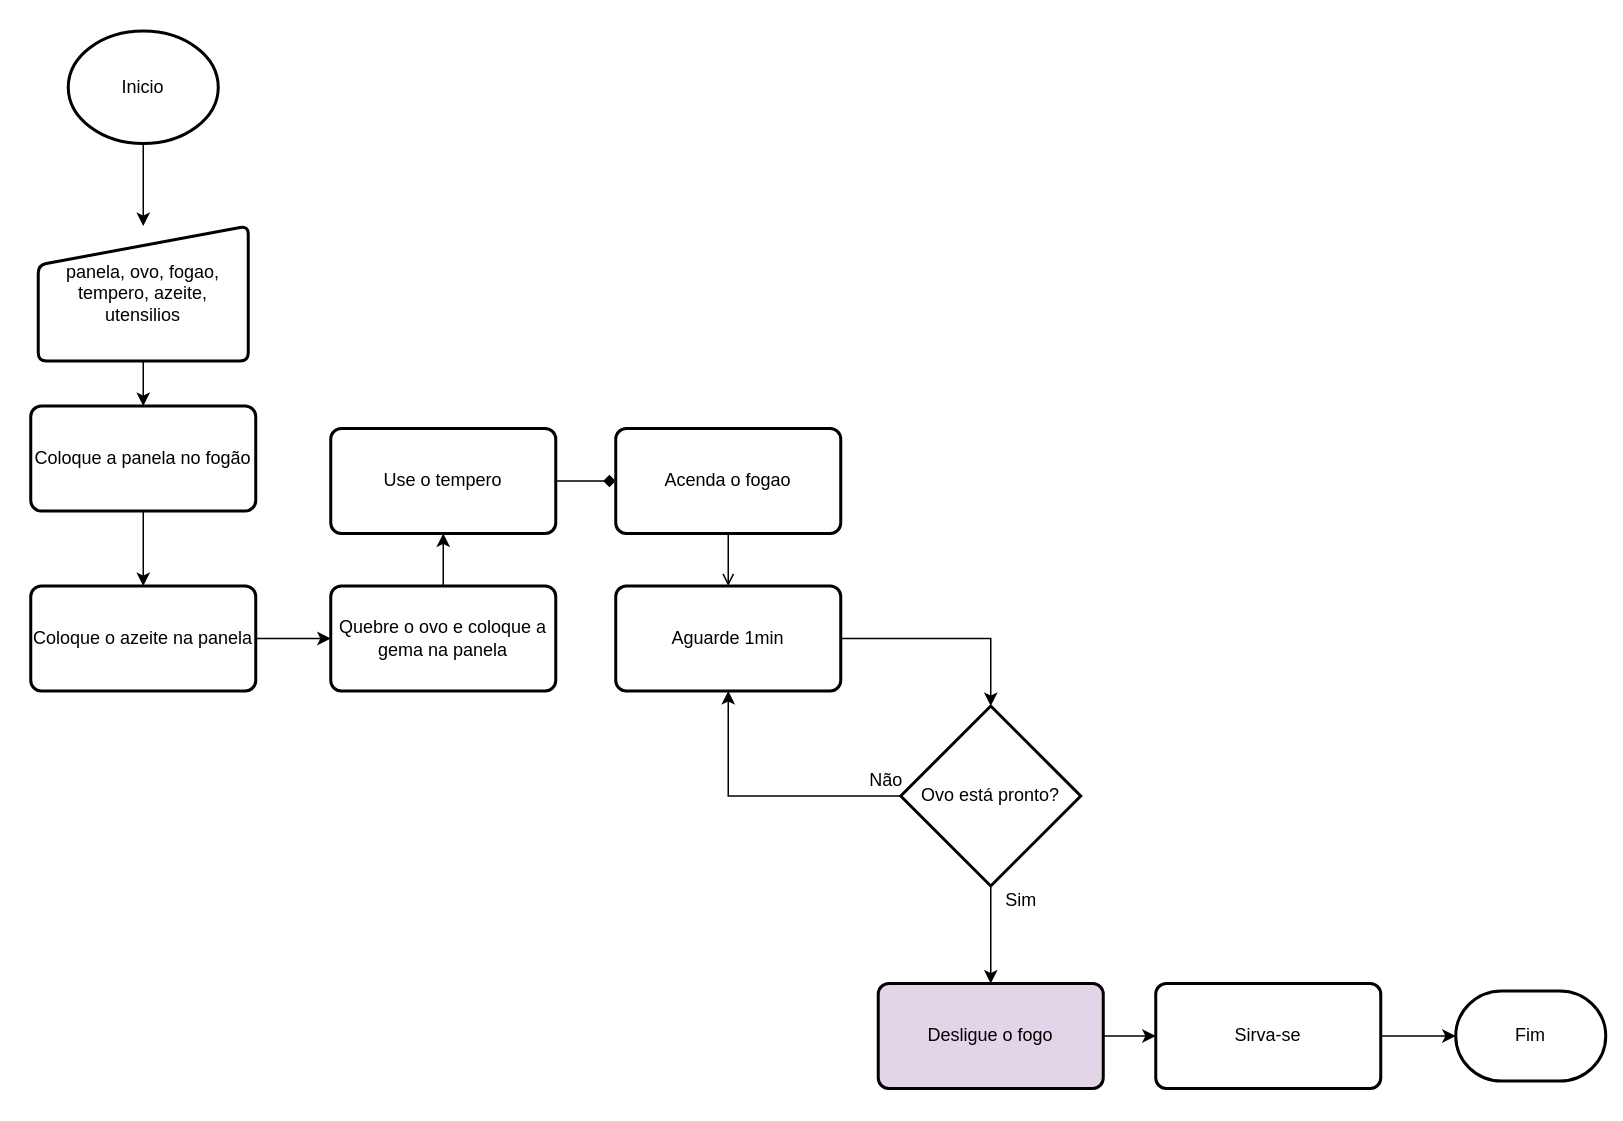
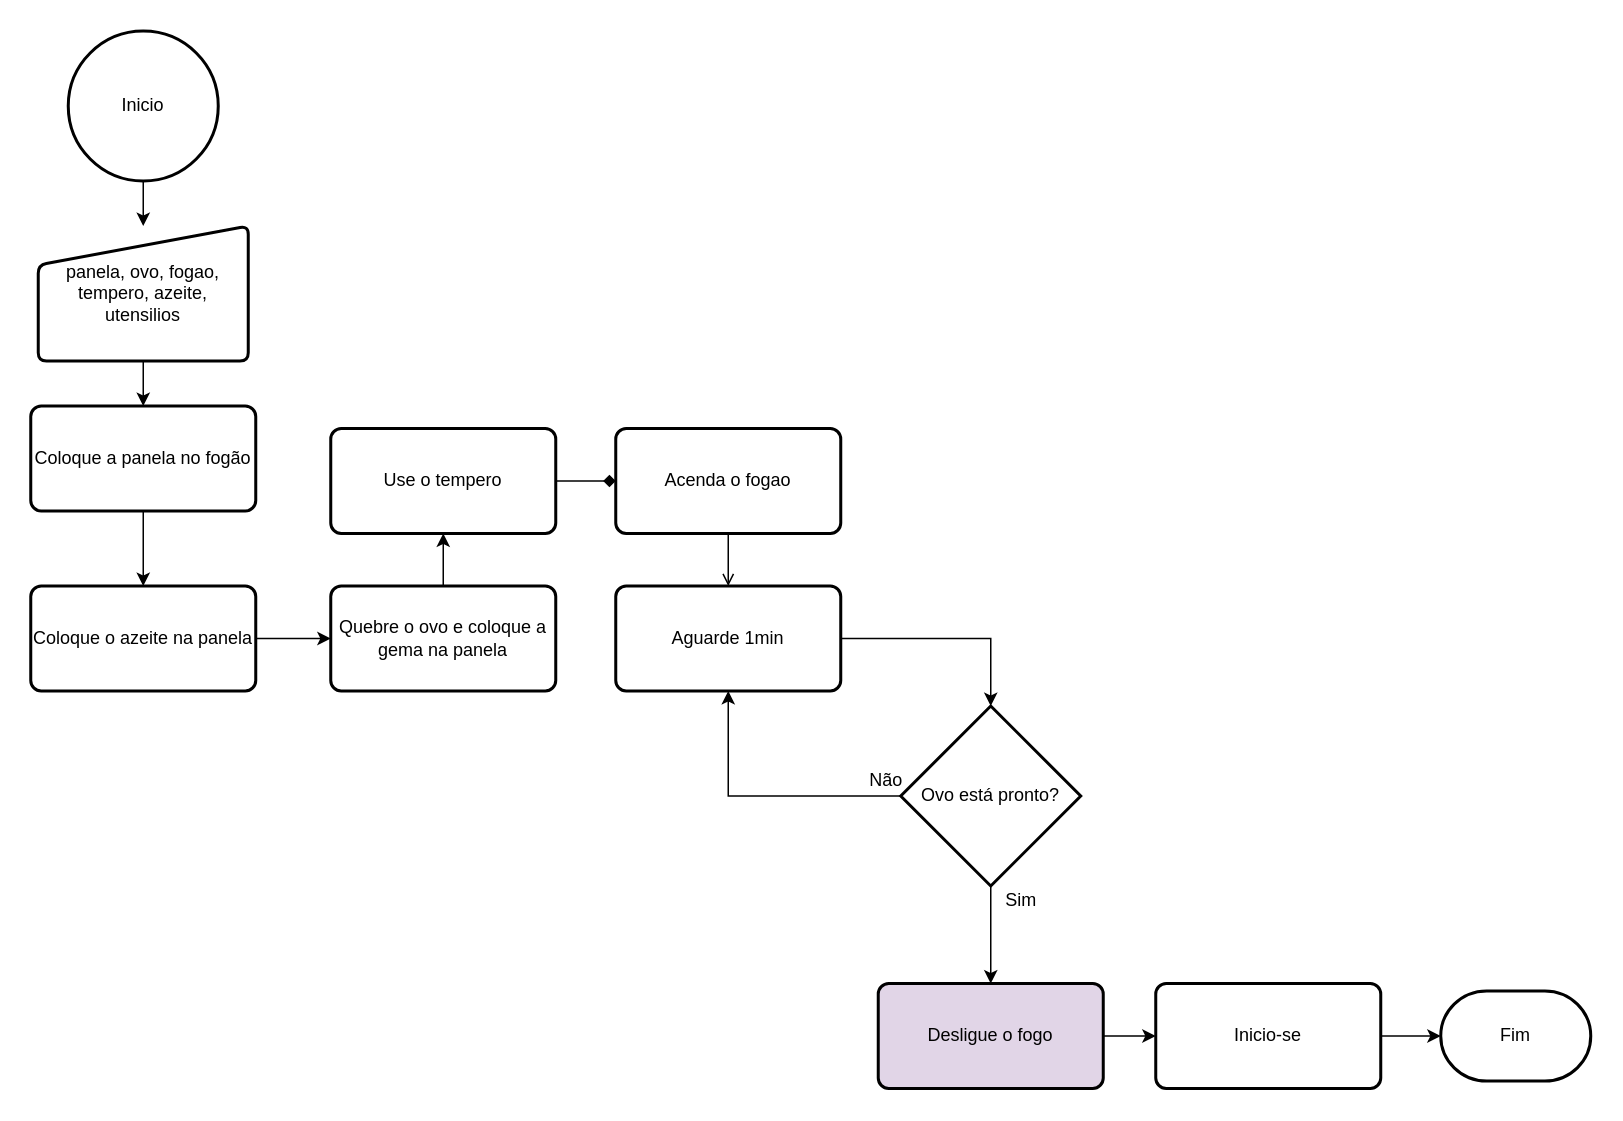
  <mxCell id="0" />
  <mxCell id="1" parent="0" />
  <mxCell id="2" value="" style="edgeStyle=orthogonalEdgeStyle;rounded=0;orthogonalLoop=1;jettySize=auto;html=1;" edge="1" parent="1" source="3" target="6"><mxGeometry relative="1" as="geometry"><Array as="points"><mxPoint x="95" y="160" /><mxPoint x="95" y="160" /></Array></mxGeometry></mxCell>
- <mxCell id="3" value="Inicio" style="strokeWidth=2;html=1;shape=mxgraph.flowchart.start_2;whiteSpace=wrap;" vertex="1" parent="1"><mxGeometry x="45" y="20" width="100" height="75" as="geometry" /></mxCell>
- <mxCell id="4" value="Fim" style="strokeWidth=2;html=1;shape=mxgraph.flowchart.terminator;whiteSpace=wrap;" vertex="1" parent="1"><mxGeometry x="970" y="660" width="100" height="60" as="geometry" /></mxCell>
+ <mxCell id="3" value="Inicio" style="strokeWidth=2;html=1;shape=mxgraph.flowchart.start_2;whiteSpace=wrap;" vertex="1" parent="1"><mxGeometry x="45" y="20" width="100" height="100" as="geometry" /></mxCell>
+ <mxCell id="4" value="Fim" style="strokeWidth=2;html=1;shape=mxgraph.flowchart.terminator;whiteSpace=wrap;" vertex="1" parent="1"><mxGeometry x="960" y="660" width="100" height="60" as="geometry" /></mxCell>
  <mxCell id="5" value="" style="edgeStyle=orthogonalEdgeStyle;rounded=0;orthogonalLoop=1;jettySize=auto;html=1;" edge="1" parent="1" source="6" target="8"><mxGeometry relative="1" as="geometry" /></mxCell>
  <mxCell id="6" value="panela, ovo, fogao, tempero, azeite, utensilios" style="html=1;strokeWidth=2;shape=manualInput;whiteSpace=wrap;rounded=1;size=26;arcSize=11;" vertex="1" parent="1"><mxGeometry x="25" y="150" width="140" height="90" as="geometry" /></mxCell>
  <mxCell id="7" value="" style="edgeStyle=orthogonalEdgeStyle;rounded=0;orthogonalLoop=1;jettySize=auto;html=1;" edge="1" parent="1" source="8" target="13"><mxGeometry relative="1" as="geometry" /></mxCell>
  <mxCell id="8" value="Coloque a panela no fogão" style="rounded=1;whiteSpace=wrap;html=1;absoluteArcSize=1;arcSize=14;strokeWidth=2;" vertex="1" parent="1"><mxGeometry x="20" y="270" width="150" height="70" as="geometry" /></mxCell>
  <mxCell id="9" style="edgeStyle=orthogonalEdgeStyle;rounded=0;orthogonalLoop=1;jettySize=auto;html=1;" edge="1" parent="1" source="11" target="21"><mxGeometry relative="1" as="geometry" /></mxCell>
  <mxCell id="10" style="edgeStyle=orthogonalEdgeStyle;rounded=0;orthogonalLoop=1;jettySize=auto;html=1;entryX=0.5;entryY=0;entryDx=0;entryDy=0;" edge="1" parent="1" source="11" target="25"><mxGeometry relative="1" as="geometry" /></mxCell>
  <mxCell id="11" value="Ovo está pronto?" style="strokeWidth=2;html=1;shape=mxgraph.flowchart.decision;whiteSpace=wrap;" vertex="1" parent="1"><mxGeometry x="600" y="470" width="120" height="120" as="geometry" /></mxCell>
  <mxCell id="12" value="" style="edgeStyle=orthogonalEdgeStyle;rounded=0;orthogonalLoop=1;jettySize=auto;html=1;" edge="1" parent="1" source="13" target="15"><mxGeometry relative="1" as="geometry" /></mxCell>
  <mxCell id="13" value="Coloque o azeite na panela" style="rounded=1;whiteSpace=wrap;html=1;absoluteArcSize=1;arcSize=14;strokeWidth=2;" vertex="1" parent="1"><mxGeometry x="20" y="390" width="150" height="70" as="geometry" /></mxCell>
  <mxCell id="14" value="" style="edgeStyle=orthogonalEdgeStyle;rounded=0;orthogonalLoop=1;jettySize=auto;html=1;" edge="1" parent="1" source="15" target="17"><mxGeometry relative="1" as="geometry" /></mxCell>
  <mxCell id="15" value="Quebre o ovo e coloque a gema na panela" style="rounded=1;whiteSpace=wrap;html=1;absoluteArcSize=1;arcSize=14;strokeWidth=2;" vertex="1" parent="1"><mxGeometry x="220" y="390" width="150" height="70" as="geometry" /></mxCell>
  <mxCell id="16" value="" style="edgeStyle=orthogonalEdgeStyle;rounded=0;orthogonalLoop=1;jettySize=auto;html=1;endArrow=diamond;" edge="1" parent="1" source="17" target="19"><mxGeometry relative="1" as="geometry" /></mxCell>
  <mxCell id="17" value="Use o tempero" style="rounded=1;whiteSpace=wrap;html=1;absoluteArcSize=1;arcSize=14;strokeWidth=2;" vertex="1" parent="1"><mxGeometry x="220" y="285" width="150" height="70" as="geometry" /></mxCell>
  <mxCell id="18" value="" style="edgeStyle=orthogonalEdgeStyle;rounded=0;orthogonalLoop=1;jettySize=auto;html=1;endArrow=open;" edge="1" parent="1" source="19" target="21"><mxGeometry relative="1" as="geometry" /></mxCell>
  <mxCell id="19" value="Acenda o fogao" style="rounded=1;whiteSpace=wrap;html=1;absoluteArcSize=1;arcSize=14;strokeWidth=2;" vertex="1" parent="1"><mxGeometry x="410" y="285" width="150" height="70" as="geometry" /></mxCell>
  <mxCell id="20" style="edgeStyle=orthogonalEdgeStyle;rounded=0;orthogonalLoop=1;jettySize=auto;html=1;" edge="1" parent="1" source="21" target="11"><mxGeometry relative="1" as="geometry" /></mxCell>
  <mxCell id="21" value="Aguarde 1min" style="rounded=1;whiteSpace=wrap;html=1;absoluteArcSize=1;arcSize=14;strokeWidth=2;" vertex="1" parent="1"><mxGeometry x="410" y="390" width="150" height="70" as="geometry" /></mxCell>
  <mxCell id="22" value="Sim" style="text;html=1;align=center;verticalAlign=middle;resizable=0;points=[];autosize=1;strokeColor=none;" vertex="1" parent="1"><mxGeometry x="660" y="590" width="40" height="20" as="geometry" /></mxCell>
  <mxCell id="23" value="Não" style="text;html=1;align=center;verticalAlign=middle;resizable=0;points=[];autosize=1;strokeColor=none;" vertex="1" parent="1"><mxGeometry x="570" y="510" width="40" height="20" as="geometry" /></mxCell>
  <mxCell id="24" value="" style="edgeStyle=orthogonalEdgeStyle;rounded=0;orthogonalLoop=1;jettySize=auto;html=1;" edge="1" parent="1" source="25" target="27"><mxGeometry relative="1" as="geometry" /></mxCell>
  <mxCell id="25" value="Desligue o fogo" style="rounded=1;whiteSpace=wrap;html=1;absoluteArcSize=1;arcSize=14;strokeWidth=2;fillColor=#e1d5e7;" vertex="1" parent="1"><mxGeometry x="585" y="655" width="150" height="70" as="geometry" /></mxCell>
  <mxCell id="26" value="" style="edgeStyle=orthogonalEdgeStyle;rounded=0;orthogonalLoop=1;jettySize=auto;html=1;" edge="1" parent="1" source="27" target="4"><mxGeometry relative="1" as="geometry" /></mxCell>
- <mxCell id="27" value="Sirva-se" style="rounded=1;whiteSpace=wrap;html=1;absoluteArcSize=1;arcSize=14;strokeWidth=2;" vertex="1" parent="1"><mxGeometry x="770" y="655" width="150" height="70" as="geometry" /></mxCell>
+ <mxCell id="27" value="Inicio-se" style="rounded=1;whiteSpace=wrap;html=1;absoluteArcSize=1;arcSize=14;strokeWidth=2;" vertex="1" parent="1"><mxGeometry x="770" y="655" width="150" height="70" as="geometry" /></mxCell>
